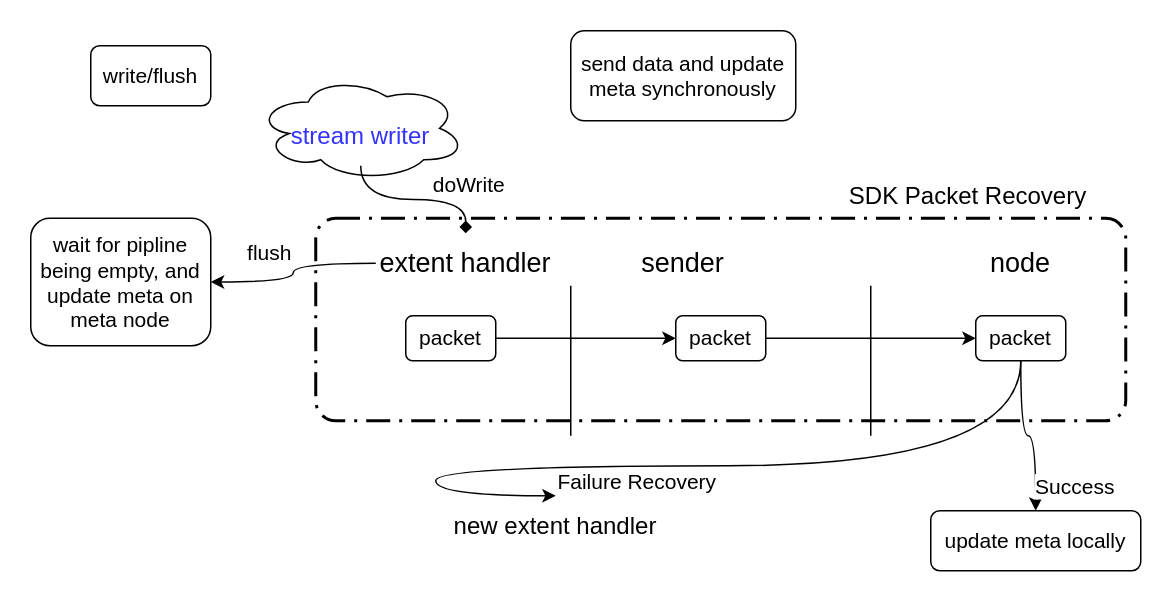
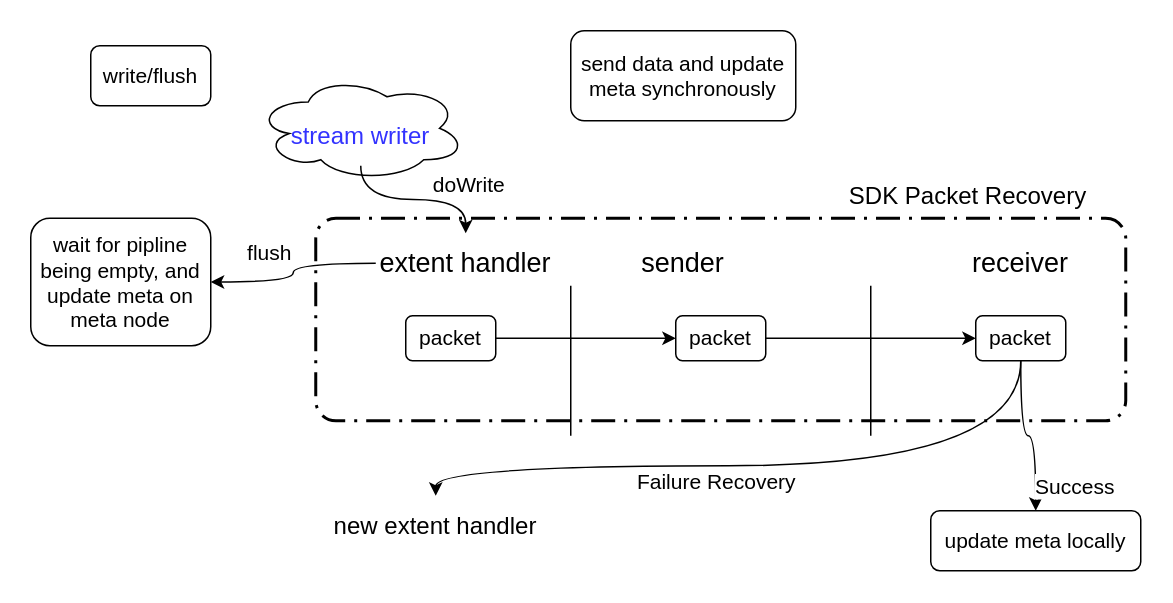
  <mxCell id="0" />
  <mxCell id="1" parent="0" />
  <mxCell id="2" value="" style="ellipse;shape=cloud;whiteSpace=wrap;html=1;" vertex="1" parent="1"><mxGeometry x="170" y="50" width="140" height="70" as="geometry" /></mxCell>
  <mxCell id="3" value="" style="rounded=1;arcSize=10;dashed=1;strokeColor=#000000;fillColor=none;gradientColor=none;dashPattern=8 3 1 3;strokeWidth=2;" parent="1" vertex="1"><mxGeometry x="210" y="145" width="540" height="135" as="geometry" /></mxCell>
  <mxCell id="4" value="" style="endArrow=none;html=1;" parent="1" edge="1"><mxGeometry width="50" height="50" relative="1" as="geometry"><mxPoint x="380" y="290" as="sourcePoint" /><mxPoint x="380" y="190" as="targetPoint" /></mxGeometry></mxCell>
  <mxCell id="5" value="" style="endArrow=none;html=1;" parent="1" edge="1"><mxGeometry width="50" height="50" relative="1" as="geometry"><mxPoint x="580" y="290" as="sourcePoint" /><mxPoint x="580" y="190" as="targetPoint" /></mxGeometry></mxCell>
  <mxCell id="6" value="&lt;font style=&quot;font-size: 14px&quot;&gt;flush&lt;/font&gt;" style="edgeStyle=orthogonalEdgeStyle;curved=1;orthogonalLoop=1;jettySize=auto;html=1;entryX=1;entryY=0.5;entryDx=0;entryDy=0;" parent="1" source="7" target="22" edge="1"><mxGeometry x="0.368" y="-20" relative="1" as="geometry"><mxPoint as="offset" /></mxGeometry></mxCell>
  <mxCell id="7" value="&lt;font style=&quot;font-size: 18px&quot;&gt;extent handler&lt;/font&gt;" style="text;html=1;strokeColor=none;fillColor=none;align=center;verticalAlign=middle;whiteSpace=wrap;rounded=0;" parent="1" vertex="1"><mxGeometry x="250" y="155" width="120" height="40" as="geometry" /></mxCell>
  <mxCell id="8" value="&lt;font style=&quot;font-size: 18px&quot;&gt;sender&lt;/font&gt;" style="text;html=1;strokeColor=none;fillColor=none;align=center;verticalAlign=middle;whiteSpace=wrap;rounded=0;" parent="1" vertex="1"><mxGeometry x="395" y="155" width="120" height="40" as="geometry" /></mxCell>
- <mxCell id="9" value="&lt;font style=&quot;font-size: 18px&quot;&gt;node&lt;/font&gt;" style="text;html=1;strokeColor=none;fillColor=none;align=center;verticalAlign=middle;whiteSpace=wrap;rounded=0;" parent="1" vertex="1"><mxGeometry x="620" y="155" width="120" height="40" as="geometry" /></mxCell>
- <mxCell id="10" style="edgeStyle=orthogonalEdgeStyle;curved=1;orthogonalLoop=1;jettySize=auto;html=1;entryX=0.5;entryY=0;entryDx=0;entryDy=0;endArrow=diamond;" parent="1" source="12" target="7" edge="1" treatAsSingle="0"><mxGeometry relative="1" as="geometry" /></mxCell>
+ <mxCell id="9" value="&lt;font style=&quot;font-size: 18px&quot;&gt;receiver&lt;/font&gt;" style="text;html=1;strokeColor=none;fillColor=none;align=center;verticalAlign=middle;whiteSpace=wrap;rounded=0;" parent="1" vertex="1"><mxGeometry x="620" y="155" width="120" height="40" as="geometry" /></mxCell>
+ <mxCell id="10" style="edgeStyle=orthogonalEdgeStyle;curved=1;orthogonalLoop=1;jettySize=auto;html=1;entryX=0.5;entryY=0;entryDx=0;entryDy=0;" parent="1" source="12" target="7" edge="1" treatAsSingle="0"><mxGeometry relative="1" as="geometry" /></mxCell>
  <mxCell id="11" value="&lt;font style=&quot;font-size: 14px&quot;&gt;doWrite&lt;/font&gt;" style="text;html=1;align=center;verticalAlign=middle;resizable=0;points=[];labelBackgroundColor=#ffffff;" parent="10" vertex="1" connectable="0"><mxGeometry x="-0.221" y="5" relative="1" as="geometry"><mxPoint x="49" y="-5" as="offset" /></mxGeometry></mxCell>
  <mxCell id="12" value="&lt;font style=&quot;font-size: 16px&quot; color=&quot;#3333ff&quot;&gt;stream writer&lt;/font&gt;" style="text;html=1;strokeColor=none;fillColor=none;align=center;verticalAlign=middle;whiteSpace=wrap;rounded=0;" parent="1" vertex="1"><mxGeometry x="180" y="70" width="120" height="40" as="geometry" /></mxCell>
  <mxCell id="13" value="&lt;font style=&quot;font-size: 14px&quot;&gt;write/flush&lt;/font&gt;" style="rounded=1;whiteSpace=wrap;html=1;" parent="1" vertex="1"><mxGeometry x="60" y="30" width="80" height="40" as="geometry" /></mxCell>
  <mxCell id="14" style="edgeStyle=orthogonalEdgeStyle;curved=1;orthogonalLoop=1;jettySize=auto;html=1;entryX=0;entryY=0.5;entryDx=0;entryDy=0;" parent="1" source="15" target="24" edge="1"><mxGeometry relative="1" as="geometry" /></mxCell>
  <mxCell id="15" value="&lt;font style=&quot;font-size: 14px&quot;&gt;packet&lt;/font&gt;" style="rounded=1;whiteSpace=wrap;html=1;" parent="1" vertex="1"><mxGeometry x="270" y="210" width="60" height="30" as="geometry" /></mxCell>
  <mxCell id="16" style="edgeStyle=orthogonalEdgeStyle;curved=1;orthogonalLoop=1;jettySize=auto;html=1;entryX=0.5;entryY=0;entryDx=0;entryDy=0;" parent="1" source="20" target="25" edge="1" treatAsSingle="0"><mxGeometry relative="1" as="geometry"><Array as="points"><mxPoint x="680" y="310" /><mxPoint x="290" y="310" /></Array></mxGeometry></mxCell>
  <mxCell id="17" value="&lt;font style=&quot;font-size: 14px&quot;&gt;Failure Recovery&lt;/font&gt;" style="text;html=1;align=center;verticalAlign=middle;resizable=0;points=[];labelBackgroundColor=#ffffff;" parent="16" vertex="1" connectable="0"><mxGeometry x="0.336" y="-5" relative="1" as="geometry"><mxPoint x="47" y="15" as="offset" /></mxGeometry></mxCell>
  <mxCell id="18" style="edgeStyle=orthogonalEdgeStyle;curved=1;orthogonalLoop=1;jettySize=auto;html=1;entryX=0.5;entryY=0;entryDx=0;entryDy=0;" parent="1" source="20" target="27" edge="1" treatAsSingle="0"><mxGeometry relative="1" as="geometry" /></mxCell>
  <mxCell id="19" value="&lt;font style=&quot;font-size: 14px&quot;&gt;Success&lt;/font&gt;" style="text;html=1;align=center;verticalAlign=middle;resizable=0;points=[];labelBackgroundColor=#ffffff;" parent="18" vertex="1" connectable="0"><mxGeometry x="0.404" y="-8" relative="1" as="geometry"><mxPoint x="33" y="16" as="offset" /></mxGeometry></mxCell>
  <mxCell id="20" value="&lt;font style=&quot;font-size: 14px&quot;&gt;packet&lt;/font&gt;" style="rounded=1;whiteSpace=wrap;html=1;" parent="1" vertex="1"><mxGeometry x="650" y="210" width="60" height="30" as="geometry" /></mxCell>
  <mxCell id="21" value="&lt;font style=&quot;font-size: 14px&quot;&gt;send data and update meta synchronously&lt;/font&gt;" style="rounded=1;whiteSpace=wrap;html=1;" parent="1" vertex="1"><mxGeometry x="380" y="20" width="150" height="60" as="geometry" /></mxCell>
  <mxCell id="22" value="&lt;div&gt;&lt;span style=&quot;font-size: 14px&quot;&gt;wait for pipline being empty, and update meta on meta node&lt;/span&gt;&lt;/div&gt;" style="rounded=1;whiteSpace=wrap;html=1;align=center;" parent="1" vertex="1"><mxGeometry x="20" y="145" width="120" height="85" as="geometry" /></mxCell>
  <mxCell id="23" style="edgeStyle=orthogonalEdgeStyle;curved=1;orthogonalLoop=1;jettySize=auto;html=1;entryX=0;entryY=0.5;entryDx=0;entryDy=0;" parent="1" source="24" target="20" edge="1"><mxGeometry relative="1" as="geometry" /></mxCell>
  <mxCell id="24" value="&lt;font style=&quot;font-size: 14px&quot;&gt;packet&lt;/font&gt;" style="rounded=1;whiteSpace=wrap;html=1;" parent="1" vertex="1"><mxGeometry x="450" y="210" width="60" height="30" as="geometry" /></mxCell>
- <mxCell id="25" value="&lt;font style=&quot;font-size: 16px&quot;&gt;new extent handler&lt;/font&gt;" style="text;html=1;strokeColor=none;fillColor=none;align=center;verticalAlign=middle;whiteSpace=wrap;rounded=0;" parent="1" vertex="1"><mxGeometry x="300" y="330" width="140" height="40" as="geometry" /></mxCell>
+ <mxCell id="25" value="&lt;font style=&quot;font-size: 16px&quot;&gt;new extent handler&lt;/font&gt;" style="text;html=1;strokeColor=none;fillColor=none;align=center;verticalAlign=middle;whiteSpace=wrap;rounded=0;" parent="1" vertex="1"><mxGeometry x="220" y="330" width="140" height="40" as="geometry" /></mxCell>
  <mxCell id="26" value="&lt;font style=&quot;font-size: 16px&quot;&gt;SDK Packet Recovery&lt;/font&gt;" style="text;html=1;strokeColor=none;fillColor=none;align=center;verticalAlign=middle;whiteSpace=wrap;rounded=0;" parent="1" vertex="1"><mxGeometry x="560" y="110" width="170" height="40" as="geometry" /></mxCell>
  <mxCell id="27" value="&lt;font style=&quot;font-size: 14px&quot;&gt;update meta locally&lt;/font&gt;" style="rounded=1;whiteSpace=wrap;html=1;" parent="1" vertex="1"><mxGeometry x="620" y="340" width="140" height="40" as="geometry" /></mxCell>
